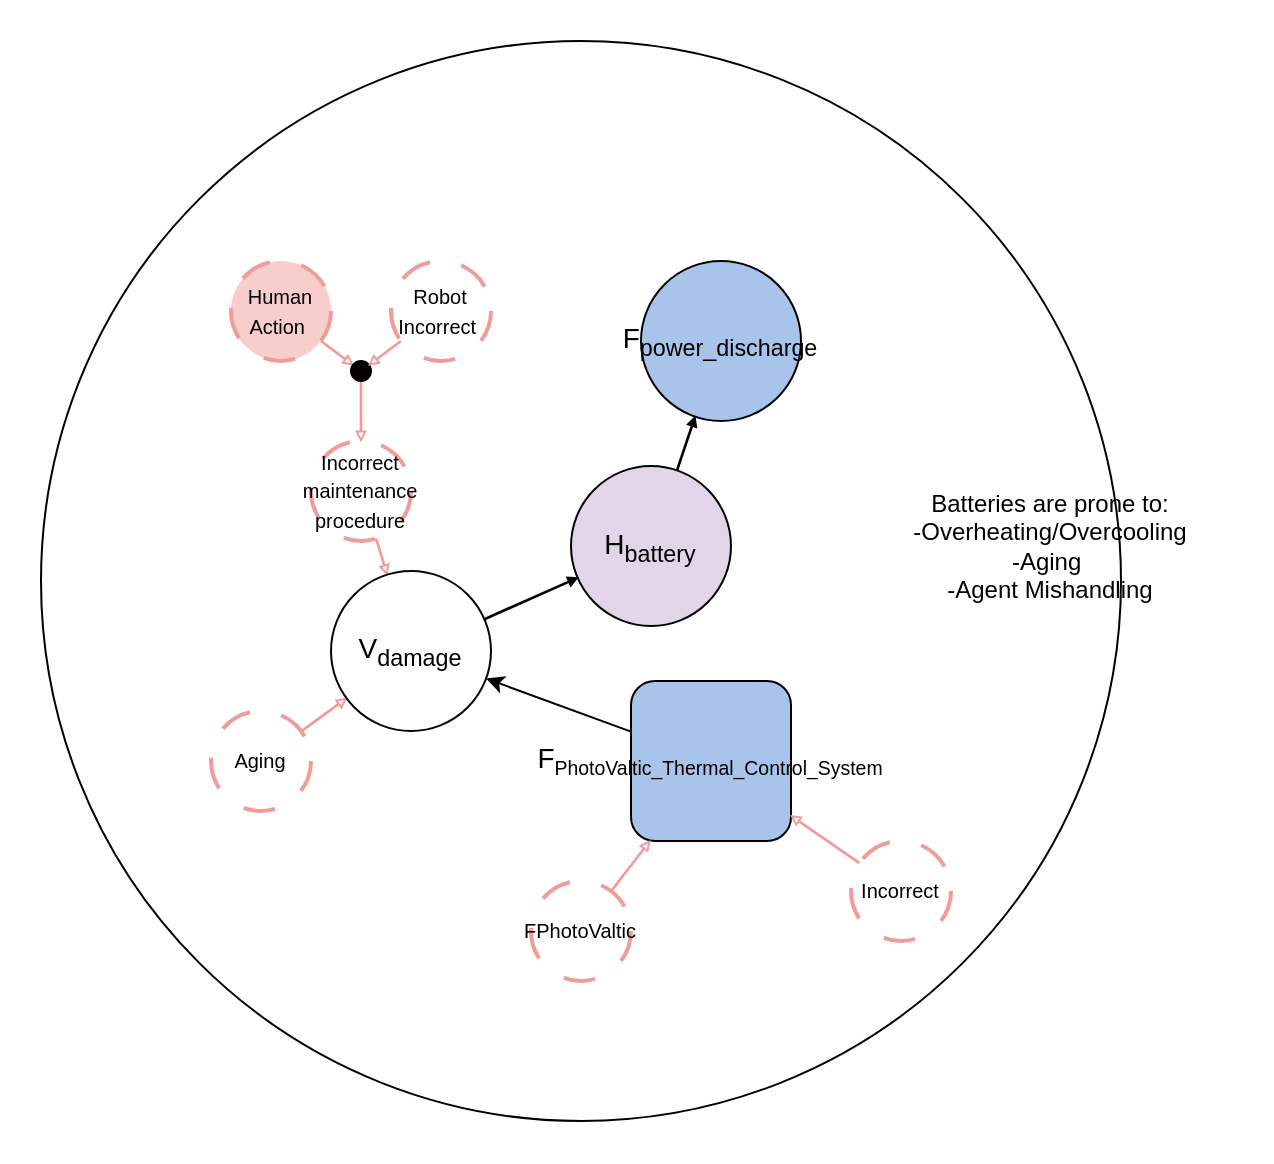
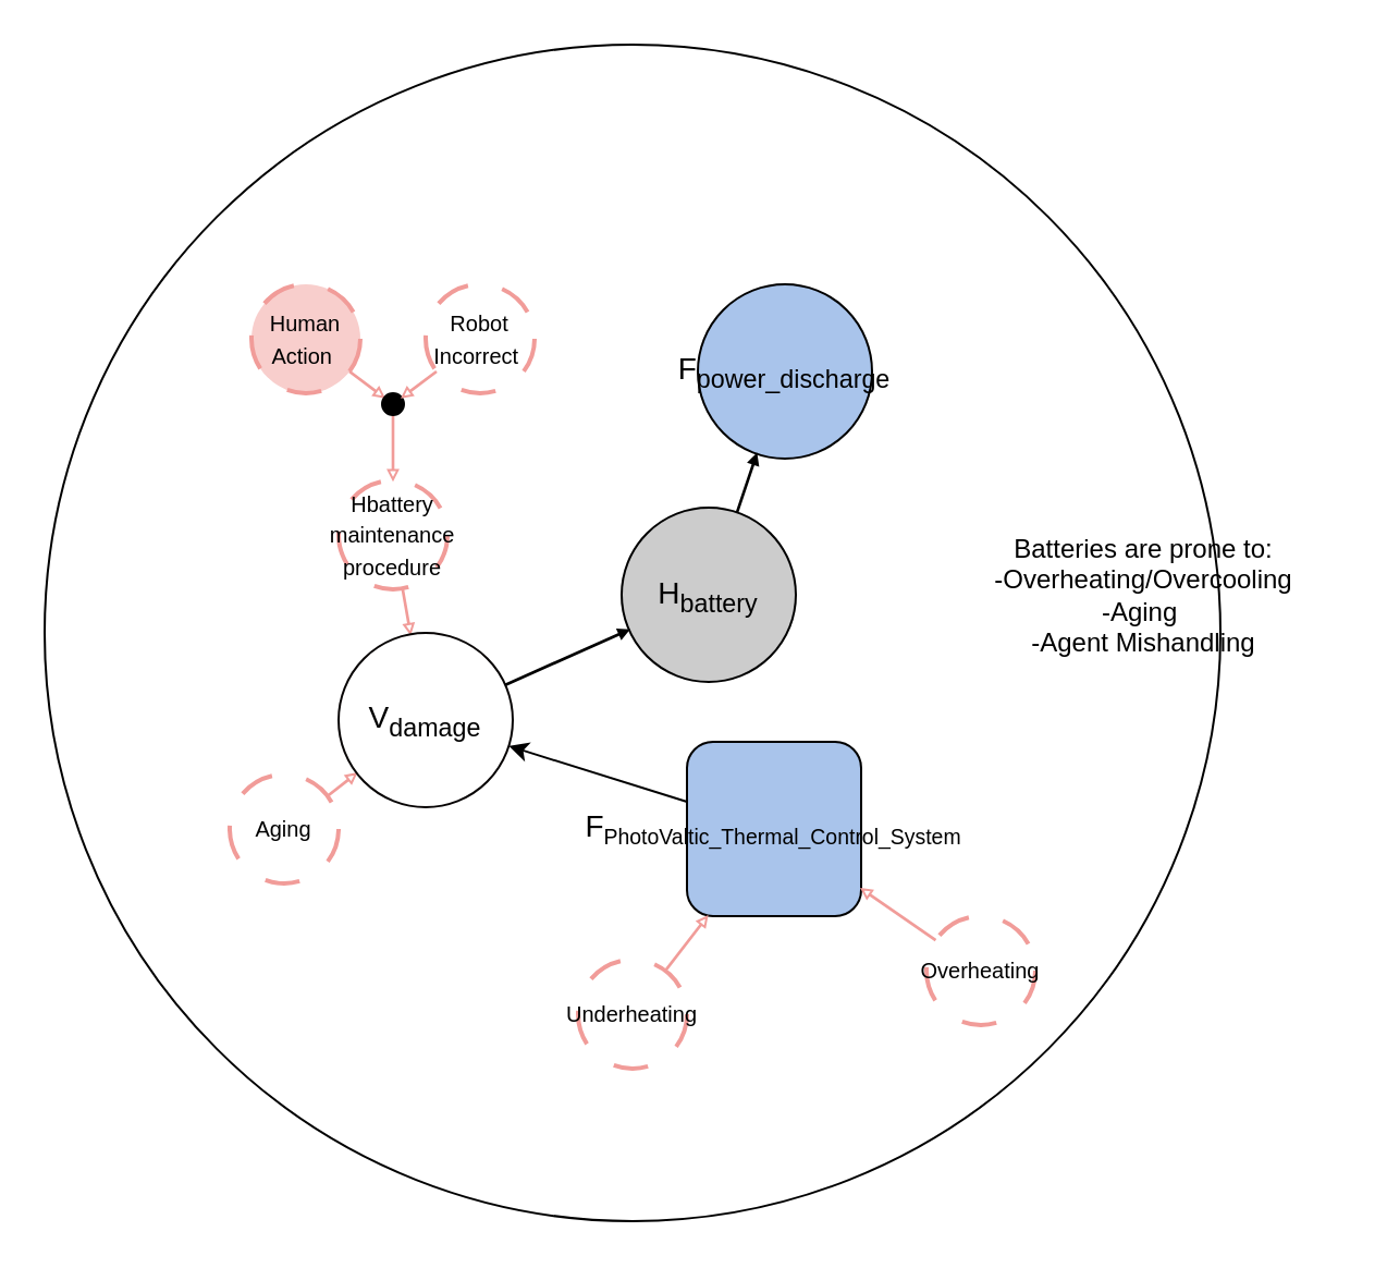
  <mxCell id="0" />
  <mxCell id="1" parent="0" />
  <mxCell id="2" value="" style="ellipse;whiteSpace=wrap;html=1;aspect=fixed;" vertex="1" parent="1"><mxGeometry x="20" y="20" width="540" height="540" as="geometry" /></mxCell>
  <mxCell id="3" value="&lt;font style=&quot;font-size: 10px;&quot;&gt;Aging&lt;/font&gt;" style="ellipse;whiteSpace=wrap;html=1;aspect=fixed;fillColor=#FFFFFF;strokeColor=#F19C99;strokeWidth=2;dashed=1;dashPattern=8 8;" vertex="1" parent="1"><mxGeometry x="105" y="355" width="50" height="50" as="geometry" /></mxCell>
  <mxCell id="4" value="&lt;font style=&quot;font-size: 10px;&quot;&gt;Human Action&amp;nbsp;&lt;/font&gt;" style="ellipse;whiteSpace=wrap;html=1;aspect=fixed;fillColor=#f8cecc;strokeColor=#F19C99;strokeWidth=2;dashed=1;dashPattern=8 8;" vertex="1" parent="1"><mxGeometry x="115" y="130" width="50" height="50" as="geometry" /></mxCell>
  <mxCell id="5" value="" style="shape=flexArrow;endArrow=classic;html=1;rounded=0;width=0.323;endSize=1.065;endWidth=2.981;strokeColor=#F19C99;" edge="1" parent="1" source="3" target="15"><mxGeometry width="50" height="50" relative="1" as="geometry"><mxPoint x="467" y="-355" as="sourcePoint" /><mxPoint x="185.419" y="312.996" as="targetPoint" /></mxGeometry></mxCell>
- <mxCell id="6" value="&lt;font style=&quot;font-size: 10px;&quot;&gt;Incorrect maintenance procedure&lt;/font&gt;" style="ellipse;whiteSpace=wrap;html=1;aspect=fixed;fillColor=#FFFFFF;strokeColor=#F19C99;strokeWidth=2;dashed=1;dashPattern=8 8;" vertex="1" parent="1"><mxGeometry x="155" y="220" width="50" height="50" as="geometry" /></mxCell>
+ <mxCell id="6" value="&lt;font style=&quot;font-size: 10px;&quot;&gt;Hbattery maintenance procedure&lt;/font&gt;" style="ellipse;whiteSpace=wrap;html=1;aspect=fixed;fillColor=#FFFFFF;strokeColor=#F19C99;strokeWidth=2;dashed=1;dashPattern=8 8;" vertex="1" parent="1"><mxGeometry x="155" y="220" width="50" height="50" as="geometry" /></mxCell>
  <mxCell id="7" value="" style="shape=flexArrow;endArrow=classic;html=1;rounded=0;width=0.323;endSize=1.065;endWidth=2.981;strokeColor=#F19C99;" edge="1" parent="1" source="6" target="15"><mxGeometry width="50" height="50" relative="1" as="geometry"><mxPoint x="290" y="285" as="sourcePoint" /><mxPoint x="189.339" y="310.044" as="targetPoint" /></mxGeometry></mxCell>
  <mxCell id="8" value="" style="shape=flexArrow;endArrow=classic;html=1;rounded=0;width=0.323;endSize=1.065;endWidth=2.981;strokeColor=#F19C99;" edge="1" parent="1" source="4" target="11"><mxGeometry width="50" height="50" relative="1" as="geometry"><mxPoint x="435" y="355" as="sourcePoint" /><mxPoint x="300" y="325" as="targetPoint" /></mxGeometry></mxCell>
  <mxCell id="9" value="" style="shape=flexArrow;endArrow=classic;html=1;rounded=0;width=0.323;endSize=1.065;endWidth=2.981;strokeColor=#F19C99;" edge="1" parent="1" source="11" target="6"><mxGeometry width="50" height="50" relative="1" as="geometry"><mxPoint x="425" y="390" as="sourcePoint" /><mxPoint x="445" y="405" as="targetPoint" /></mxGeometry></mxCell>
  <mxCell id="10" value="&lt;font style=&quot;font-size: 10px;&quot;&gt;Robot Incorrect&amp;nbsp;&lt;/font&gt;" style="ellipse;whiteSpace=wrap;html=1;aspect=fixed;fillColor=#FFFFFF;strokeColor=#F19C99;strokeWidth=2;dashed=1;dashPattern=8 8;" vertex="1" parent="1"><mxGeometry x="195" y="130" width="50" height="50" as="geometry" /></mxCell>
  <mxCell id="11" value="" style="ellipse;whiteSpace=wrap;html=1;aspect=fixed;fillColor=#000000;strokeColor=#000000;" vertex="1" parent="1"><mxGeometry x="175" y="180" width="10" height="10" as="geometry" /></mxCell>
  <mxCell id="12" value="" style="shape=flexArrow;endArrow=classic;html=1;rounded=0;width=0.323;endSize=1.065;endWidth=2.981;strokeColor=#F19C99;" edge="1" parent="1" source="10" target="11"><mxGeometry width="50" height="50" relative="1" as="geometry"><mxPoint x="375" y="282.77" as="sourcePoint" /><mxPoint x="461.576" y="387.227" as="targetPoint" /></mxGeometry></mxCell>
  <mxCell id="13" value="&lt;font style=&quot;font-size: 14px;&quot;&gt;F&lt;/font&gt;&lt;font style=&quot;font-size: 11.667px;&quot;&gt;&lt;sub&gt;PhotoValtic_Thermal_Control_System&lt;/sub&gt;&lt;/font&gt;" style="whiteSpace=wrap;html=1;aspect=fixed;fillColor=#A9C4EB;rounded=1;" vertex="1" parent="1"><mxGeometry x="315" y="340" width="80" height="80" as="geometry" /></mxCell>
- <mxCell id="14" value="&lt;font style=&quot;font-size: 14px;&quot;&gt;H&lt;sub&gt;battery&lt;/sub&gt;&lt;/font&gt;" style="ellipse;whiteSpace=wrap;html=1;aspect=fixed;fillColor=#e1d5e7;" vertex="1" parent="1"><mxGeometry x="285" y="232.5" width="80" height="80" as="geometry" /></mxCell>
- <mxCell id="15" value="&lt;font style=&quot;font-size: 14px;&quot;&gt;V&lt;sub&gt;damage&lt;/sub&gt;&lt;/font&gt;" style="ellipse;whiteSpace=wrap;html=1;aspect=fixed;fillColor=#FFFFFF;strokeColor=#080505;strokeWidth=1;" vertex="1" parent="1"><mxGeometry x="165" y="285" width="80" height="80" as="geometry" /></mxCell>
+ <mxCell id="14" value="&lt;font style=&quot;font-size: 14px;&quot;&gt;H&lt;sub&gt;battery&lt;/sub&gt;&lt;/font&gt;" style="ellipse;whiteSpace=wrap;html=1;aspect=fixed;fillColor=#CCCCCC;" vertex="1" parent="1"><mxGeometry x="285" y="232.5" width="80" height="80" as="geometry" /></mxCell>
+ <mxCell id="15" value="&lt;font style=&quot;font-size: 14px;&quot;&gt;V&lt;sub&gt;damage&lt;/sub&gt;&lt;/font&gt;" style="ellipse;whiteSpace=wrap;html=1;aspect=fixed;fillColor=#FFFFFF;strokeColor=#080505;strokeWidth=1;" vertex="1" parent="1"><mxGeometry x="155" y="290" width="80" height="80" as="geometry" /></mxCell>
  <mxCell id="16" value="" style="shape=flexArrow;endArrow=classic;html=1;rounded=0;fillColor=#000000;width=0.323;endSize=1.065;endWidth=2.981;" edge="1" parent="1" source="15" target="14"><mxGeometry width="50" height="50" relative="1" as="geometry"><mxPoint x="824" y="280" as="sourcePoint" /><mxPoint x="856" y="271" as="targetPoint" /></mxGeometry></mxCell>
  <mxCell id="17" value="&lt;span style=&quot;font-size: 14px;&quot;&gt;F&lt;sub&gt;power_discharge&lt;/sub&gt;&lt;/span&gt;" style="ellipse;whiteSpace=wrap;html=1;aspect=fixed;fillColor=#A9C4EB;" vertex="1" parent="1"><mxGeometry x="320" y="130" width="80" height="80" as="geometry" /></mxCell>
  <mxCell id="18" value="" style="shape=flexArrow;endArrow=classic;html=1;rounded=0;fillColor=#000000;width=0.323;endSize=1.065;endWidth=2.981;" edge="1" parent="1" source="14" target="17"><mxGeometry width="50" height="50" relative="1" as="geometry"><mxPoint x="824" y="280" as="sourcePoint" /><mxPoint x="856" y="271" as="targetPoint" /></mxGeometry></mxCell>
  <mxCell id="19" value="" style="endArrow=classic;html=1;rounded=0;" edge="1" parent="1" source="13" target="15"><mxGeometry width="50" height="50" relative="1" as="geometry"><mxPoint x="405" y="380" as="sourcePoint" /><mxPoint x="455" y="330" as="targetPoint" /></mxGeometry></mxCell>
- <mxCell id="20" value="&lt;font style=&quot;font-size: 10px;&quot;&gt;Incorrect&lt;/font&gt;" style="ellipse;whiteSpace=wrap;html=1;aspect=fixed;fillColor=#FFFFFF;strokeColor=#F19C99;strokeWidth=2;dashed=1;dashPattern=8 8;" vertex="1" parent="1"><mxGeometry x="425" y="420" width="50" height="50" as="geometry" /></mxCell>
+ <mxCell id="20" value="&lt;font style=&quot;font-size: 10px;&quot;&gt;Overheating&lt;/font&gt;" style="ellipse;whiteSpace=wrap;html=1;aspect=fixed;fillColor=#FFFFFF;strokeColor=#F19C99;strokeWidth=2;dashed=1;dashPattern=8 8;" vertex="1" parent="1"><mxGeometry x="425" y="420" width="50" height="50" as="geometry" /></mxCell>
  <mxCell id="21" value="" style="shape=flexArrow;endArrow=classic;html=1;rounded=0;width=0.323;endSize=1.065;endWidth=2.981;strokeColor=#F19C99;" edge="1" parent="1" source="20" target="13"><mxGeometry width="50" height="50" relative="1" as="geometry"><mxPoint x="580.01" y="434.23" as="sourcePoint" /><mxPoint x="370.004" y="354.995" as="targetPoint" /></mxGeometry></mxCell>
- <mxCell id="22" value="&lt;font style=&quot;font-size: 10px;&quot;&gt;FPhotoValtic&lt;/font&gt;" style="ellipse;whiteSpace=wrap;html=1;aspect=fixed;fillColor=#FFFFFF;strokeColor=#F19C99;strokeWidth=2;dashed=1;dashPattern=8 8;" vertex="1" parent="1"><mxGeometry x="265" y="440" width="50" height="50" as="geometry" /></mxCell>
+ <mxCell id="22" value="&lt;font style=&quot;font-size: 10px;&quot;&gt;Underheating&lt;/font&gt;" style="ellipse;whiteSpace=wrap;html=1;aspect=fixed;fillColor=#FFFFFF;strokeColor=#F19C99;strokeWidth=2;dashed=1;dashPattern=8 8;" vertex="1" parent="1"><mxGeometry x="265" y="440" width="50" height="50" as="geometry" /></mxCell>
  <mxCell id="23" value="" style="shape=flexArrow;endArrow=classic;html=1;rounded=0;width=0.323;endSize=1.065;endWidth=2.981;strokeColor=#F19C99;" edge="1" parent="1" source="22" target="13"><mxGeometry width="50" height="50" relative="1" as="geometry"><mxPoint x="405.5" y="542.77" as="sourcePoint" /><mxPoint x="214.5" y="442" as="targetPoint" /></mxGeometry></mxCell>
  <mxCell id="24" value="Batteries are prone to:&lt;br&gt;-Overheating/Overcooling&lt;br&gt;-Aging&amp;nbsp;&lt;br&gt;-Agent Mishandling&lt;br&gt;" style="text;html=1;strokeColor=none;fillColor=none;align=center;verticalAlign=middle;whiteSpace=wrap;rounded=0;" vertex="1" parent="1"><mxGeometry x="435" y="232.5" width="180" height="80" as="geometry" /></mxCell>
